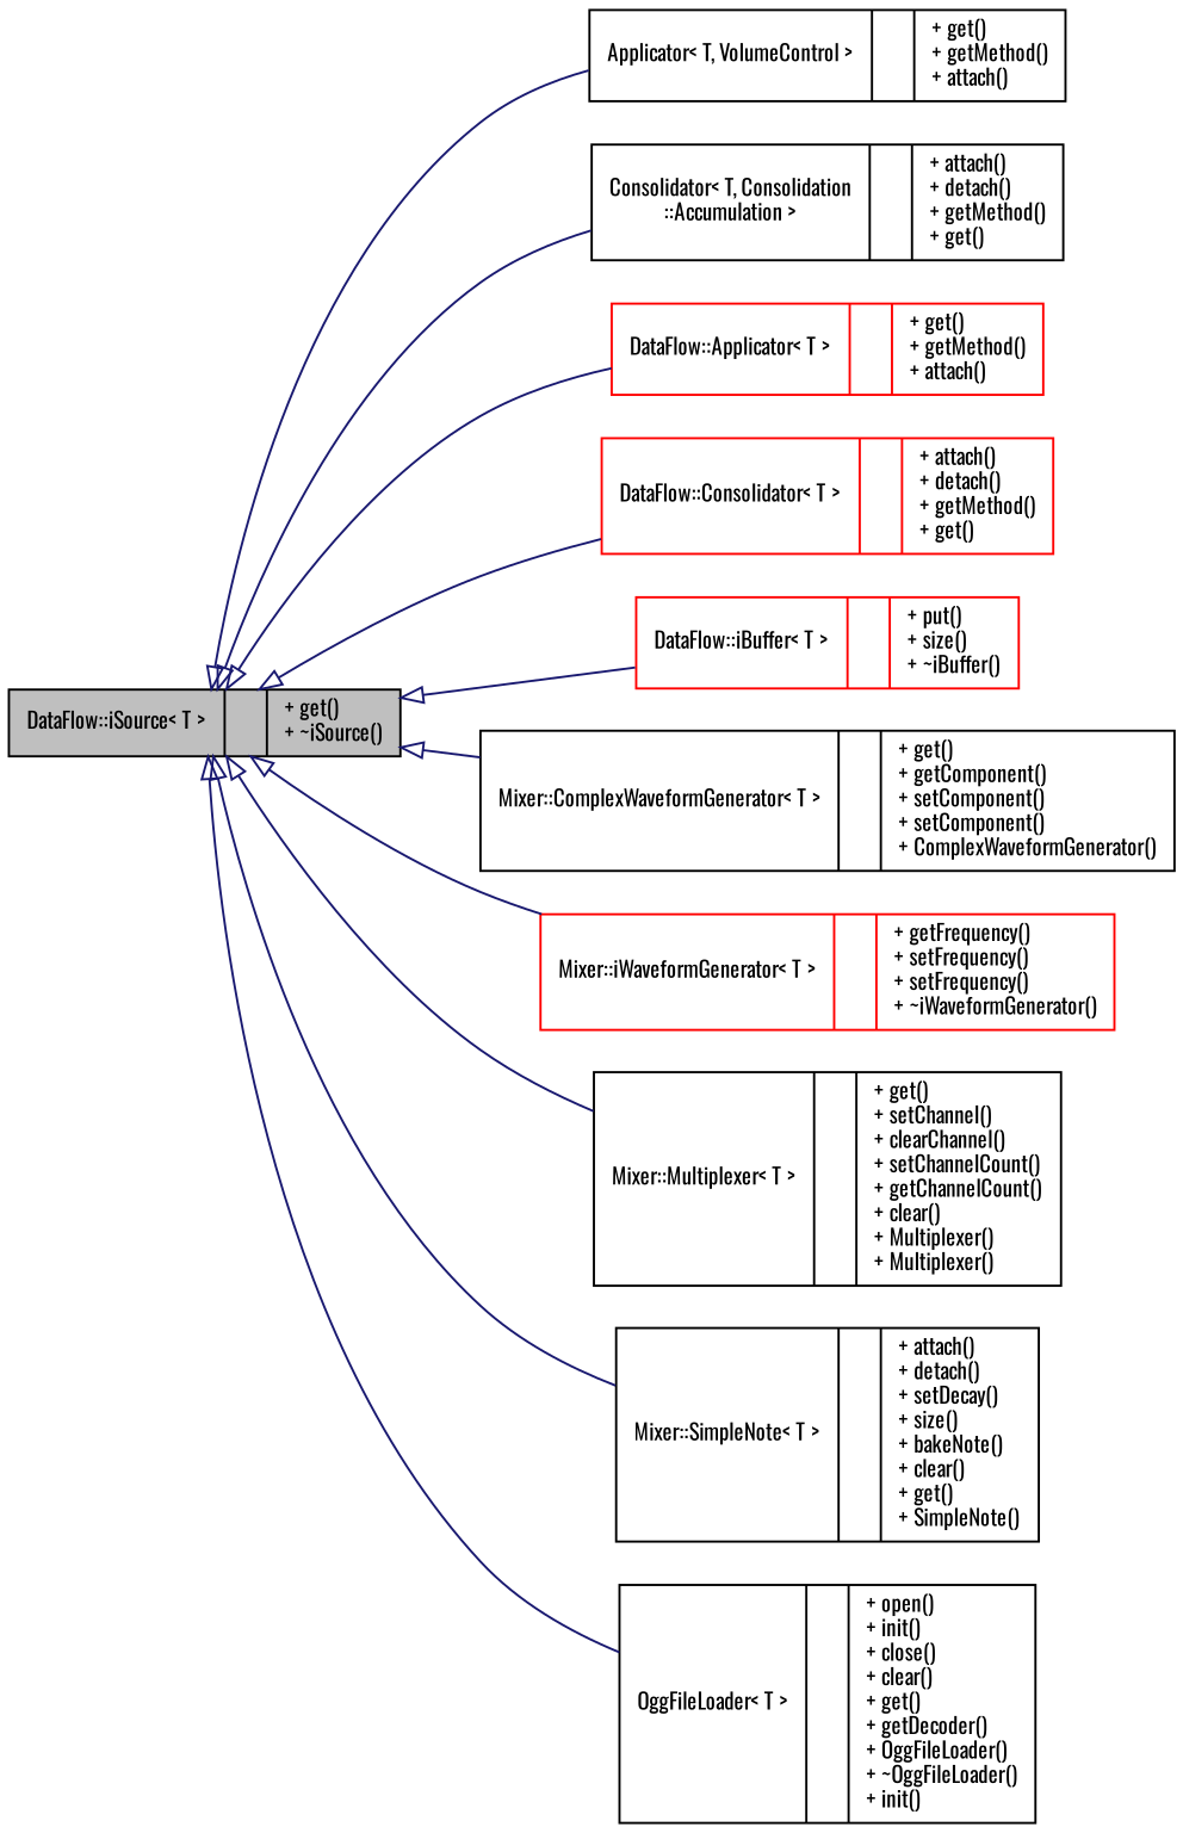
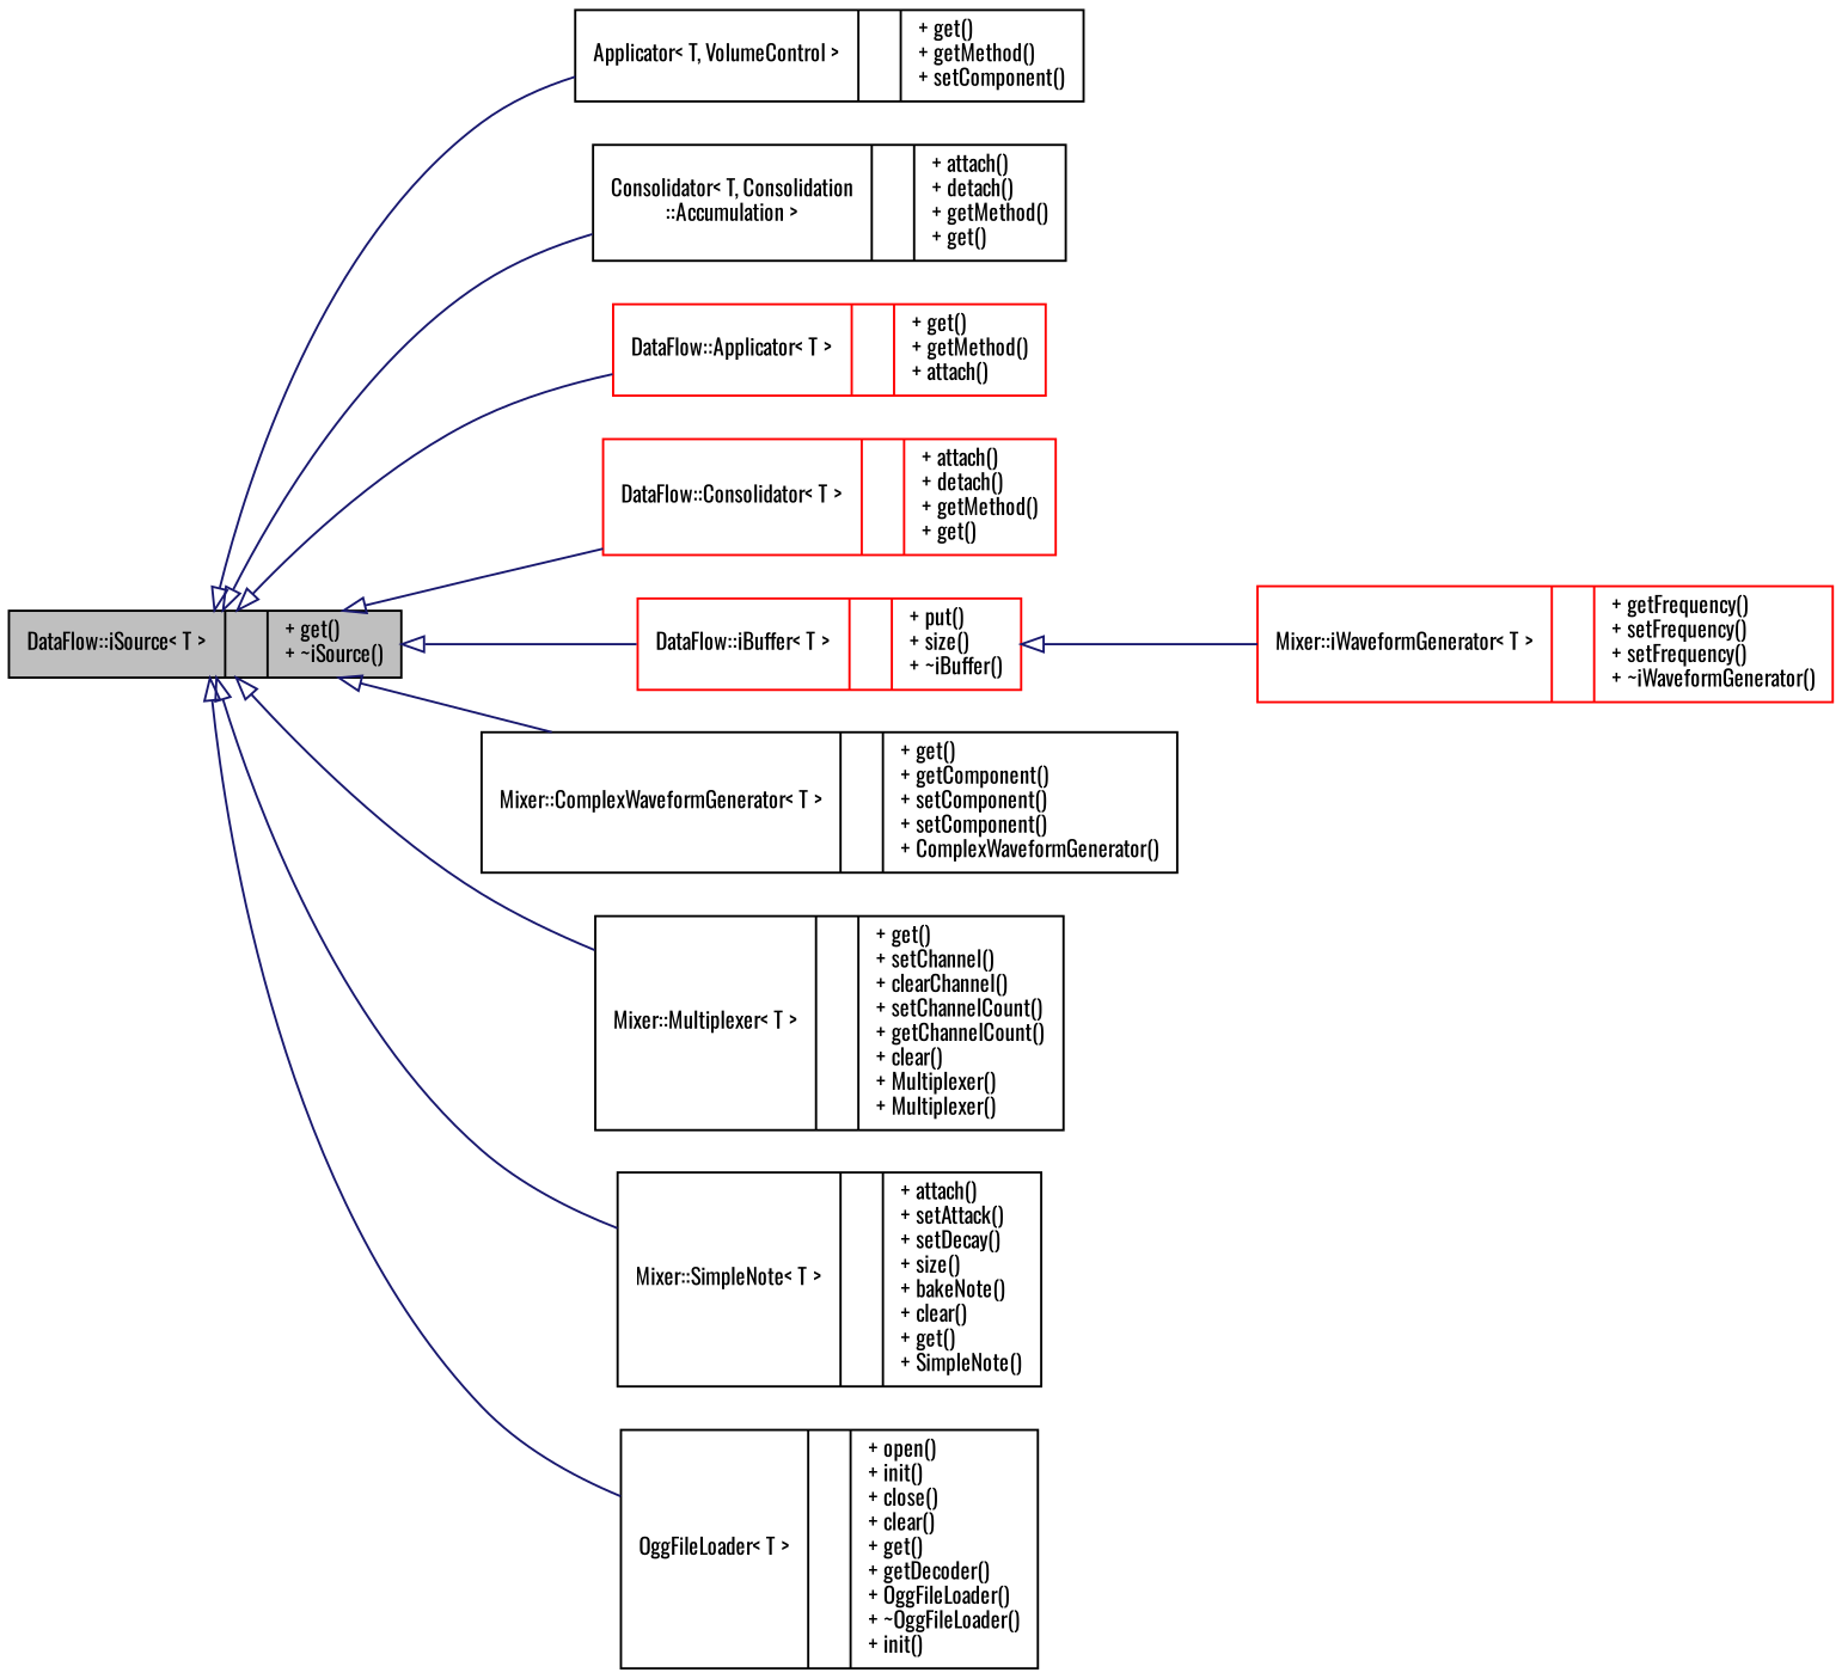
  digraph {
    fontname=Oswald
    rankdir=LR
    node [color=black fontname=Oswald fontsize=10 shape=record]
    edge [arrowtail=onormal color=midnightblue dir=back fontname=Oswald fontsize=10 labelfontname=Helvetica labelfontsize=10 style=solid]
    n1 [fillcolor=grey75 fontcolor=black height=0.2 label="{DataFlow::iSource\< T \>\n||+ get()\l+ ~iSource()\l}" style=filled width=0.4]
-   n2 [height=0.2 label="{Applicator\< T, VolumeControl \>\n||+ get()\l+ getMethod()\l+ attach()\l}" width=0.4]
+   n2 [height=0.2 label="{Applicator\< T, VolumeControl \>\n||+ get()\l+ getMethod()\l+ setComponent()\l}" width=0.4]
    n3 [height=0.2 label="{Consolidator\< T, Consolidation\l::Accumulation \>\n||+ attach()\l+ detach()\l+ getMethod()\l+ get()\l}" width=0.4]
    n4 [color=red height=0.2 label="{DataFlow::Applicator\< T \>\n||+ get()\l+ getMethod()\l+ attach()\l}" width=0.4]
    n5 [color=red height=0.2 label="{DataFlow::Consolidator\< T \>\n||+ attach()\l+ detach()\l+ getMethod()\l+ get()\l}" width=0.4]
    n6 [color=red height=0.2 label="{DataFlow::iBuffer\< T \>\n||+ put()\l+ size()\l+ ~iBuffer()\l}" width=0.4]
    n7 [height=0.2 label="{Mixer::ComplexWaveformGenerator\< T \>\n||+ get()\l+ getComponent()\l+ setComponent()\l+ setComponent()\l+ ComplexWaveformGenerator()\l}" width=0.4]
    n8 [color=red height=0.2 label="{Mixer::iWaveformGenerator\< T \>\n||+ getFrequency()\l+ setFrequency()\l+ setFrequency()\l+ ~iWaveformGenerator()\l}" width=0.4]
    n9 [height=0.2 label="{Mixer::Multiplexer\< T \>\n||+ get()\l+ setChannel()\l+ clearChannel()\l+ setChannelCount()\l+ getChannelCount()\l+ clear()\l+ Multiplexer()\l+ Multiplexer()\l}" width=0.4]
-   n10 [height=0.2 label="{Mixer::SimpleNote\< T \>\n||+ attach()\l+ detach()\l+ setDecay()\l+ size()\l+ bakeNote()\l+ clear()\l+ get()\l+ SimpleNote()\l}" width=0.4]
+   n10 [height=0.2 label="{Mixer::SimpleNote\< T \>\n||+ attach()\l+ setAttack()\l+ setDecay()\l+ size()\l+ bakeNote()\l+ clear()\l+ get()\l+ SimpleNote()\l}" width=0.4]
    n11 [height=0.2 label="{OggFileLoader\< T \>\n||+ open()\l+ init()\l+ close()\l+ clear()\l+ get()\l+ getDecoder()\l+ OggFileLoader()\l+ ~OggFileLoader()\l+ init()\l}" width=0.4]
    n1 -> n2
    n1 -> n3
    n1 -> n4
    n1 -> n5
    n1 -> n6
    n1 -> n7
-   n1 -> n8
+   n6 -> n8
    n1 -> n9
    n1 -> n10
    n1 -> n11
  }
